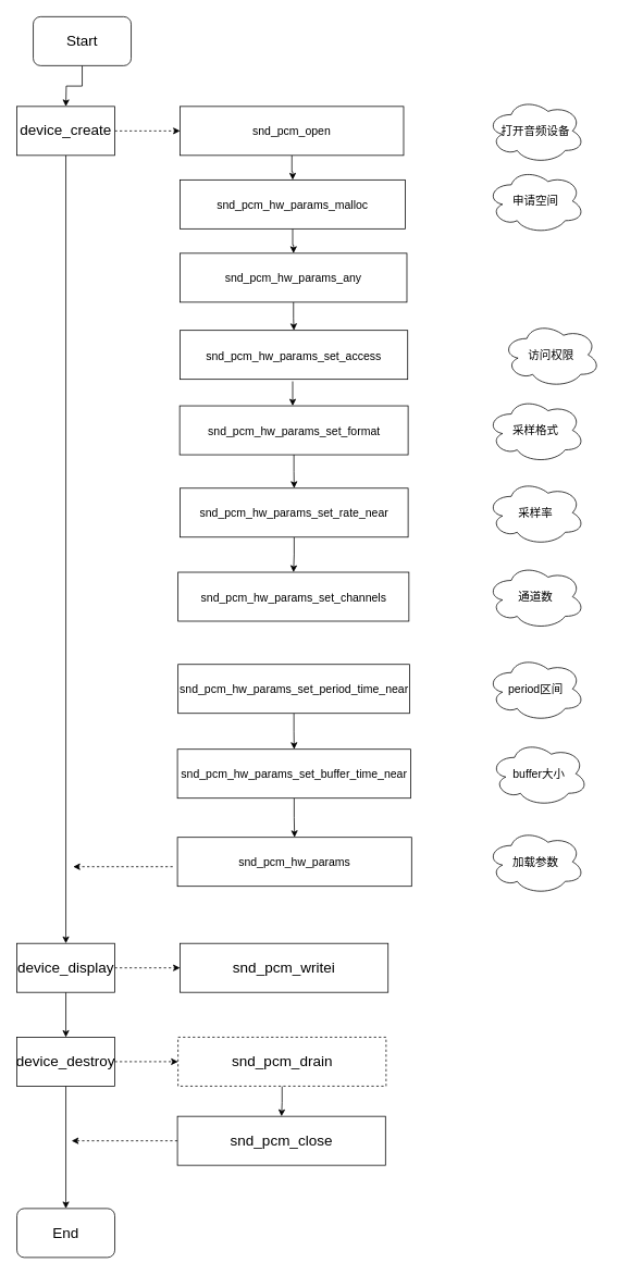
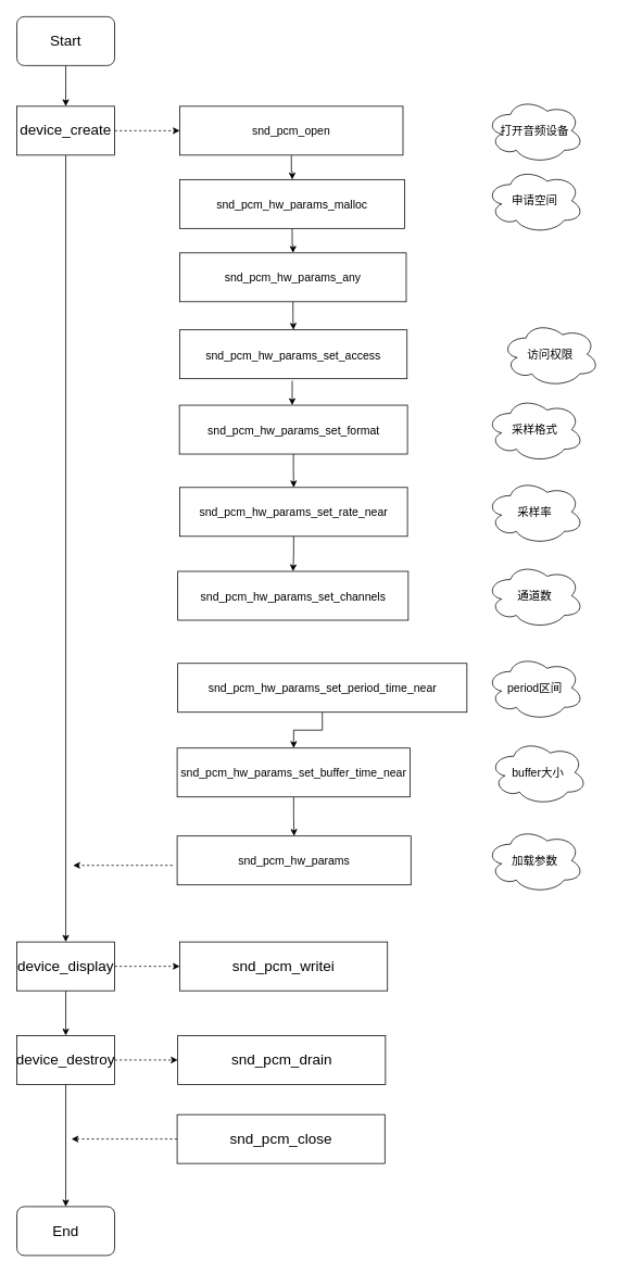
  <mxCell id="0" />
  <mxCell id="1" parent="0" />
  <mxCell id="2" value="" style="edgeStyle=orthogonalEdgeStyle;rounded=0;orthogonalLoop=1;jettySize=auto;html=1;fontSize=18;" parent="1" source="3" edge="1"><mxGeometry relative="1" as="geometry"><mxPoint x="80" y="130" as="targetPoint" /></mxGeometry></mxCell>
- <mxCell id="3" value="&lt;font style=&quot;font-size: 18px;&quot;&gt;Start&lt;/font&gt;" style="rounded=1;whiteSpace=wrap;html=1;" parent="1" vertex="1"><mxGeometry x="40" y="20" width="120" height="60" as="geometry" /></mxCell>
+ <mxCell id="3" value="&lt;font style=&quot;font-size: 18px;&quot;&gt;Start&lt;/font&gt;" style="rounded=1;whiteSpace=wrap;html=1;" parent="1" vertex="1"><mxGeometry x="20" y="20" width="120" height="60" as="geometry" /></mxCell>
  <mxCell id="4" value="" style="edgeStyle=orthogonalEdgeStyle;rounded=0;orthogonalLoop=1;jettySize=auto;html=1;fontSize=18;" parent="1" source="6" target="9" edge="1"><mxGeometry relative="1" as="geometry" /></mxCell>
  <mxCell id="5" value="" style="edgeStyle=orthogonalEdgeStyle;rounded=0;orthogonalLoop=1;jettySize=auto;html=1;fontSize=18;dashed=1;" parent="1" source="6" target="15" edge="1"><mxGeometry relative="1" as="geometry" /></mxCell>
  <mxCell id="6" value="device_create" style="rounded=0;whiteSpace=wrap;html=1;fontSize=18;" parent="1" vertex="1"><mxGeometry x="20" y="130" width="120" height="60" as="geometry" /></mxCell>
  <mxCell id="7" value="" style="edgeStyle=orthogonalEdgeStyle;rounded=0;orthogonalLoop=1;jettySize=auto;html=1;fontSize=18;" parent="1" source="9" target="12" edge="1"><mxGeometry relative="1" as="geometry" /></mxCell>
  <mxCell id="8" value="" style="edgeStyle=orthogonalEdgeStyle;rounded=0;orthogonalLoop=1;jettySize=auto;html=1;dashed=1;fontSize=14;" edge="1" parent="1" source="9" target="42"><mxGeometry relative="1" as="geometry" /></mxCell>
  <mxCell id="9" value="device_display" style="rounded=0;whiteSpace=wrap;html=1;fontSize=18;" parent="1" vertex="1"><mxGeometry x="20" y="1156" width="120" height="60" as="geometry" /></mxCell>
  <mxCell id="10" value="" style="edgeStyle=orthogonalEdgeStyle;rounded=0;orthogonalLoop=1;jettySize=auto;html=1;fontSize=18;" parent="1" source="12" target="13" edge="1"><mxGeometry relative="1" as="geometry" /></mxCell>
  <mxCell id="11" value="" style="edgeStyle=orthogonalEdgeStyle;rounded=0;orthogonalLoop=1;jettySize=auto;html=1;fontSize=14;dashed=1;" edge="1" parent="1" source="12" target="44"><mxGeometry relative="1" as="geometry" /></mxCell>
  <mxCell id="12" value="device_destroy" style="rounded=0;whiteSpace=wrap;html=1;fontSize=18;" parent="1" vertex="1"><mxGeometry x="20" y="1271" width="120" height="60" as="geometry" /></mxCell>
  <mxCell id="13" value="End" style="rounded=1;whiteSpace=wrap;html=1;fontSize=18;gradientColor=none;" parent="1" vertex="1"><mxGeometry x="20" y="1481" width="120" height="60" as="geometry" /></mxCell>
  <mxCell id="14" value="" style="edgeStyle=orthogonalEdgeStyle;rounded=0;orthogonalLoop=1;jettySize=auto;html=1;fontSize=14;" parent="1" source="15" target="18" edge="1"><mxGeometry relative="1" as="geometry" /></mxCell>
  <mxCell id="15" value="&lt;font style=&quot;font-size: 14px;&quot;&gt;snd_pcm_open&lt;/font&gt;" style="rounded=0;whiteSpace=wrap;html=1;fontSize=18;" parent="1" vertex="1"><mxGeometry x="220" y="130" width="274" height="60" as="geometry" /></mxCell>
  <mxCell id="16" value="打开音频设备" style="ellipse;shape=cloud;whiteSpace=wrap;html=1;rounded=1;fontSize=14;gradientColor=none;" parent="1" vertex="1"><mxGeometry x="596" y="120" width="120" height="80" as="geometry" /></mxCell>
  <mxCell id="17" value="" style="edgeStyle=orthogonalEdgeStyle;rounded=0;orthogonalLoop=1;jettySize=auto;html=1;fontSize=14;" parent="1" source="18" target="21" edge="1"><mxGeometry relative="1" as="geometry" /></mxCell>
  <mxCell id="18" value="&lt;font style=&quot;font-size: 14px;&quot;&gt;snd_pcm_hw_params_malloc&lt;/font&gt;" style="rounded=0;whiteSpace=wrap;html=1;fontSize=18;" parent="1" vertex="1"><mxGeometry x="220" y="220" width="276" height="60" as="geometry" /></mxCell>
  <mxCell id="19" value="申请空间" style="ellipse;shape=cloud;whiteSpace=wrap;html=1;rounded=1;fontSize=14;gradientColor=none;" parent="1" vertex="1"><mxGeometry x="596" y="206" width="120" height="80" as="geometry" /></mxCell>
  <mxCell id="20" value="" style="edgeStyle=orthogonalEdgeStyle;rounded=0;orthogonalLoop=1;jettySize=auto;html=1;fontSize=14;" parent="1" source="21" target="22" edge="1"><mxGeometry relative="1" as="geometry" /></mxCell>
  <mxCell id="21" value="&lt;font style=&quot;font-size: 14px;&quot;&gt;snd_pcm_hw_params_any&lt;/font&gt;" style="rounded=0;whiteSpace=wrap;html=1;fontSize=18;" parent="1" vertex="1"><mxGeometry x="220" y="310" width="278" height="60" as="geometry" /></mxCell>
  <mxCell id="22" value="&lt;font style=&quot;font-size: 14px;&quot;&gt;snd_pcm_hw_params_set_access&lt;/font&gt;" style="rounded=0;whiteSpace=wrap;html=1;fontSize=18;" parent="1" vertex="1"><mxGeometry x="220" y="404.5" width="279" height="60" as="geometry" /></mxCell>
  <mxCell id="23" value="访问权限" style="ellipse;shape=cloud;whiteSpace=wrap;html=1;rounded=1;fontSize=14;gradientColor=none;" parent="1" vertex="1"><mxGeometry x="615" y="394.5" width="120" height="80" as="geometry" /></mxCell>
  <mxCell id="24" value="" style="edgeStyle=orthogonalEdgeStyle;rounded=0;orthogonalLoop=1;jettySize=auto;html=1;fontSize=14;" parent="1" source="25" target="27" edge="1"><mxGeometry relative="1" as="geometry" /></mxCell>
  <mxCell id="25" value="&lt;font style=&quot;font-size: 14px;&quot;&gt;snd_pcm_hw_params_set_format&lt;/font&gt;" style="rounded=0;whiteSpace=wrap;html=1;fontSize=18;" parent="1" vertex="1"><mxGeometry x="219.5" y="497" width="280" height="60" as="geometry" /></mxCell>
  <mxCell id="26" value="" style="edgeStyle=orthogonalEdgeStyle;rounded=0;orthogonalLoop=1;jettySize=auto;html=1;fontSize=14;" parent="1" source="27" target="28" edge="1"><mxGeometry relative="1" as="geometry" /></mxCell>
  <mxCell id="27" value="&lt;font style=&quot;font-size: 14px;&quot;&gt;snd_pcm_hw_params_set_rate_near&lt;/font&gt;" style="rounded=0;whiteSpace=wrap;html=1;fontSize=18;" parent="1" vertex="1"><mxGeometry x="220" y="598" width="279.5" height="60" as="geometry" /></mxCell>
  <mxCell id="28" value="&lt;font style=&quot;font-size: 14px;&quot;&gt;snd_pcm_hw_params_set_channels&lt;/font&gt;" style="rounded=0;whiteSpace=wrap;html=1;fontSize=18;" parent="1" vertex="1"><mxGeometry x="217.5" y="701" width="283" height="60" as="geometry" /></mxCell>
  <mxCell id="29" value="" style="edgeStyle=orthogonalEdgeStyle;rounded=0;orthogonalLoop=1;jettySize=auto;html=1;fontSize=14;" parent="1" source="30" target="32" edge="1"><mxGeometry relative="1" as="geometry" /></mxCell>
- <mxCell id="30" value="&lt;font style=&quot;font-size: 14px;&quot;&gt;snd_pcm_hw_params_set_period_time_near&lt;/font&gt;" style="rounded=0;whiteSpace=wrap;html=1;fontSize=18;" parent="1" vertex="1"><mxGeometry x="217.5" y="814" width="284" height="60" as="geometry" /></mxCell>
+ <mxCell id="30" value="&lt;font style=&quot;font-size: 14px;&quot;&gt;snd_pcm_hw_params_set_period_time_near&lt;/font&gt;" style="rounded=0;whiteSpace=wrap;html=1;fontSize=18;" parent="1" vertex="1"><mxGeometry x="217.5" y="814" width="355" height="60" as="geometry" /></mxCell>
  <mxCell id="31" value="" style="edgeStyle=orthogonalEdgeStyle;rounded=0;orthogonalLoop=1;jettySize=auto;html=1;fontSize=14;" parent="1" source="32" target="33" edge="1"><mxGeometry relative="1" as="geometry" /></mxCell>
  <mxCell id="32" value="&lt;font style=&quot;font-size: 14px;&quot;&gt;snd_pcm_hw_params_set_buffer_time_near&lt;/font&gt;" style="rounded=0;whiteSpace=wrap;html=1;fontSize=18;" parent="1" vertex="1"><mxGeometry x="216.75" y="918" width="286" height="60" as="geometry" /></mxCell>
  <mxCell id="33" value="&lt;font style=&quot;font-size: 14px;&quot;&gt;snd_pcm_hw_params&lt;/font&gt;" style="rounded=0;whiteSpace=wrap;html=1;fontSize=18;" parent="1" vertex="1"><mxGeometry x="216.75" y="1026" width="287" height="60" as="geometry" /></mxCell>
  <mxCell id="34" value="" style="endArrow=classic;html=1;rounded=0;fontSize=14;" parent="1" edge="1"><mxGeometry width="50" height="50" relative="1" as="geometry"><mxPoint x="358" y="467" as="sourcePoint" /><mxPoint x="358" y="497" as="targetPoint" /></mxGeometry></mxCell>
  <mxCell id="35" value="采样格式" style="ellipse;shape=cloud;whiteSpace=wrap;html=1;rounded=1;fontSize=14;gradientColor=none;" parent="1" vertex="1"><mxGeometry x="596" y="487" width="120" height="80" as="geometry" /></mxCell>
  <mxCell id="36" value="采样率" style="ellipse;shape=cloud;whiteSpace=wrap;html=1;rounded=1;fontSize=14;gradientColor=none;" parent="1" vertex="1"><mxGeometry x="596" y="588" width="120" height="80" as="geometry" /></mxCell>
  <mxCell id="37" value="通道数" style="ellipse;shape=cloud;whiteSpace=wrap;html=1;rounded=1;fontSize=14;gradientColor=none;" parent="1" vertex="1"><mxGeometry x="596" y="691" width="120" height="80" as="geometry" /></mxCell>
  <mxCell id="38" value="period区间" style="ellipse;shape=cloud;whiteSpace=wrap;html=1;rounded=1;fontSize=14;gradientColor=none;" parent="1" vertex="1"><mxGeometry x="596" y="804" width="120" height="80" as="geometry" /></mxCell>
  <mxCell id="39" value="buffer大小" style="ellipse;shape=cloud;whiteSpace=wrap;html=1;rounded=1;fontSize=14;gradientColor=none;" parent="1" vertex="1"><mxGeometry x="600" y="908" width="120" height="80" as="geometry" /></mxCell>
  <mxCell id="40" value="加载参数" style="ellipse;shape=cloud;whiteSpace=wrap;html=1;rounded=1;fontSize=14;gradientColor=none;" parent="1" vertex="1"><mxGeometry x="596" y="1016" width="120" height="80" as="geometry" /></mxCell>
  <mxCell id="41" value="" style="endArrow=classic;html=1;rounded=0;dashed=1;fontSize=14;" edge="1" parent="1"><mxGeometry width="50" height="50" relative="1" as="geometry"><mxPoint x="211" y="1062" as="sourcePoint" /><mxPoint x="89" y="1062" as="targetPoint" /></mxGeometry></mxCell>
  <mxCell id="42" value="snd_pcm_writei" style="rounded=0;whiteSpace=wrap;html=1;fontSize=18;" vertex="1" parent="1"><mxGeometry x="220" y="1156" width="255" height="60" as="geometry" /></mxCell>
- <mxCell id="43" value="" style="edgeStyle=orthogonalEdgeStyle;rounded=0;orthogonalLoop=1;jettySize=auto;html=1;fontSize=14;" edge="1" parent="1" source="44" target="46"><mxGeometry relative="1" as="geometry" /></mxCell>
- <mxCell id="44" value="snd_pcm_drain" style="rounded=0;whiteSpace=wrap;html=1;fontSize=18;dashed=1;" vertex="1" parent="1"><mxGeometry x="217.5" y="1271" width="255" height="60" as="geometry" /></mxCell>
+ <mxCell id="44" value="snd_pcm_drain" style="rounded=0;whiteSpace=wrap;html=1;fontSize=18;" vertex="1" parent="1"><mxGeometry x="217.5" y="1271" width="255" height="60" as="geometry" /></mxCell>
  <mxCell id="45" value="" style="edgeStyle=orthogonalEdgeStyle;rounded=0;orthogonalLoop=1;jettySize=auto;html=1;fontSize=14;dashed=1;" edge="1" parent="1" source="46"><mxGeometry relative="1" as="geometry"><mxPoint x="87" y="1398" as="targetPoint" /></mxGeometry></mxCell>
  <mxCell id="46" value="snd_pcm_close" style="rounded=0;whiteSpace=wrap;html=1;fontSize=18;" vertex="1" parent="1"><mxGeometry x="216.75" y="1368" width="255" height="60" as="geometry" /></mxCell>
